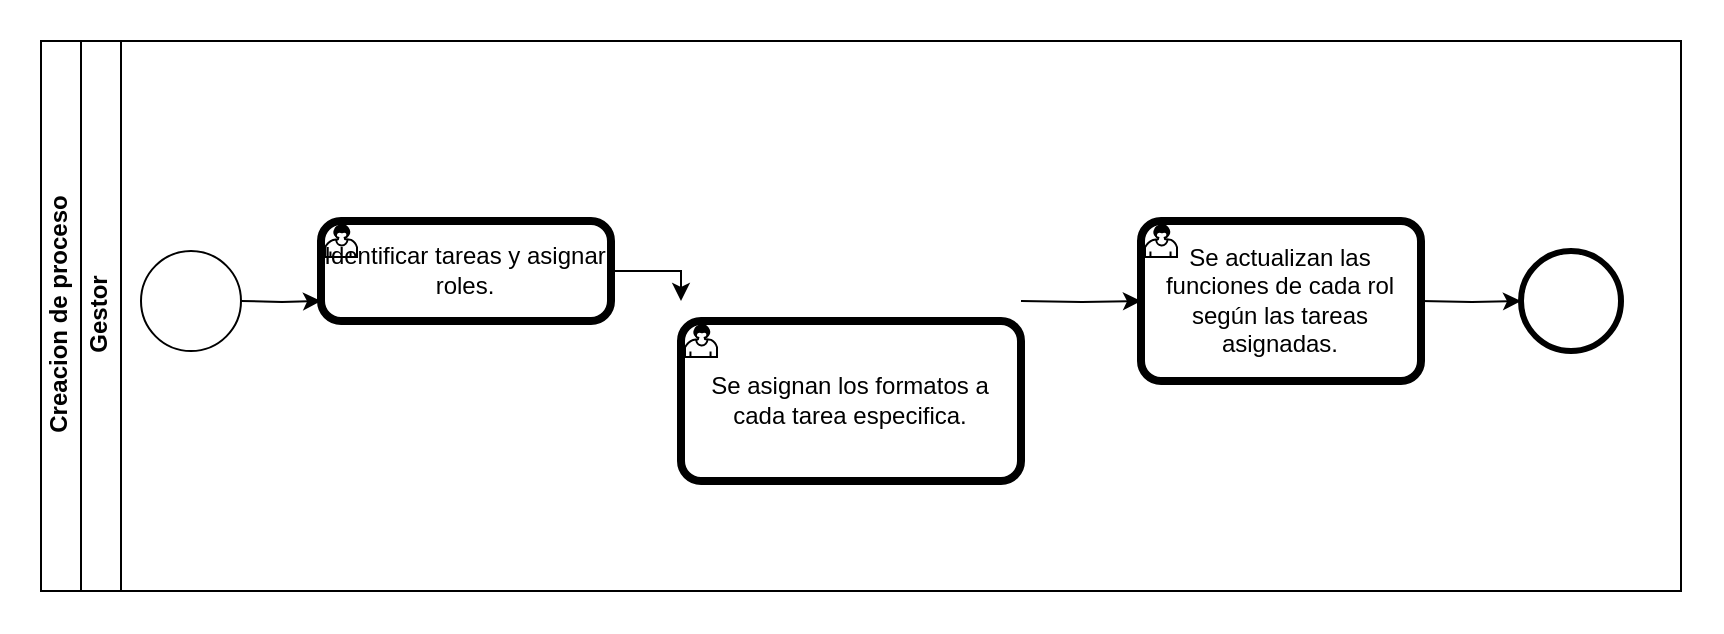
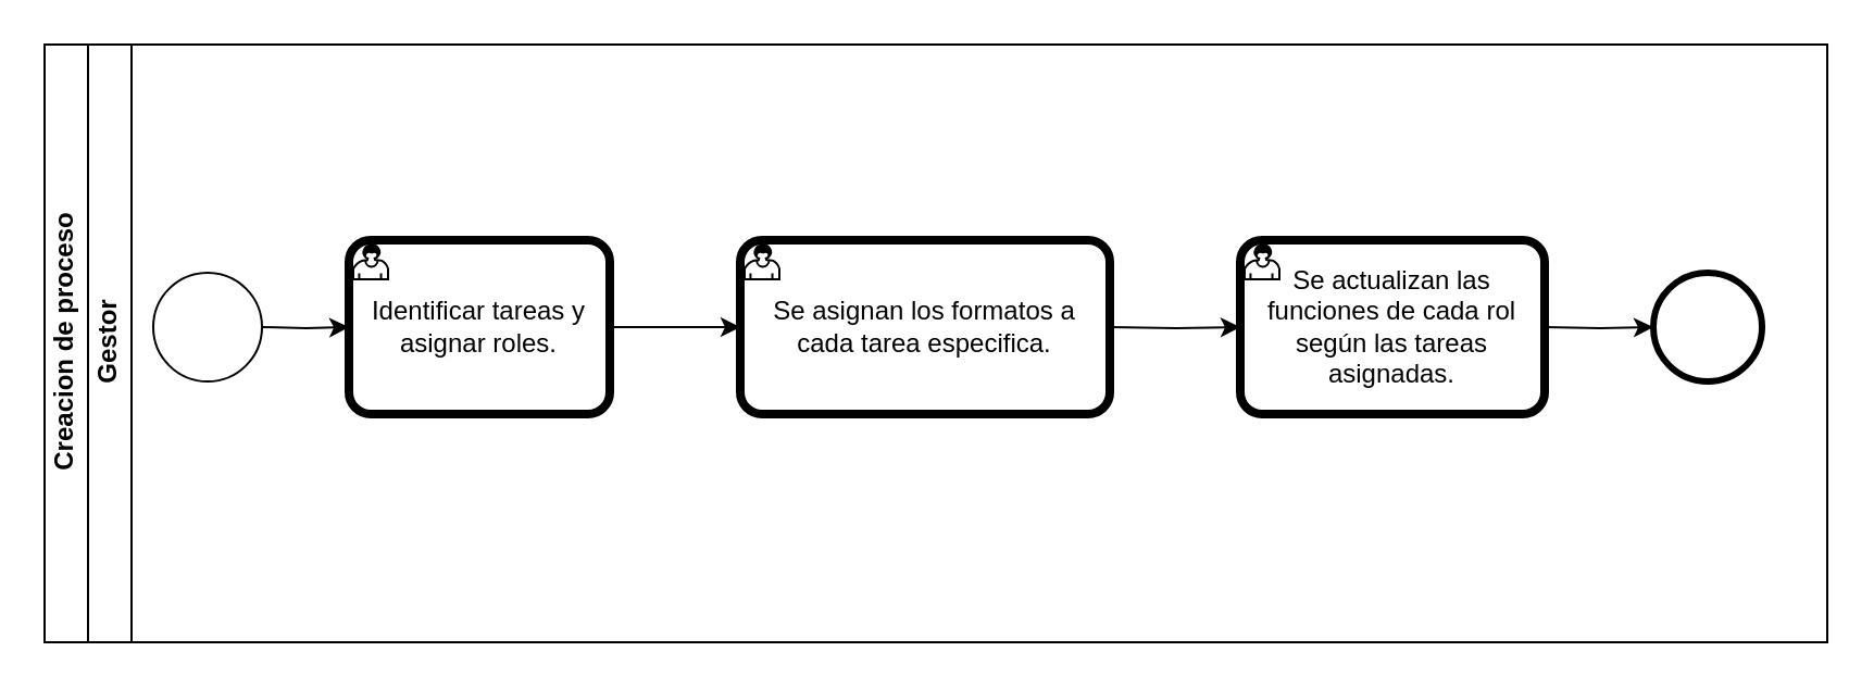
  <mxCell id="0" />
  <mxCell id="1" parent="0" />
  <mxCell id="2" value="Creacion de proceso" style="swimlane;childLayout=stackLayout;resizeParent=1;resizeParentMax=0;horizontal=0;startSize=20;horizontalStack=0;html=1;" vertex="1" parent="1"><mxGeometry x="20" y="20" width="820" height="275" as="geometry" /></mxCell>
  <mxCell id="3" value="Gestor" style="swimlane;startSize=20;horizontal=0;html=1;" vertex="1" parent="2"><mxGeometry x="20" width="800" height="275" as="geometry"><mxRectangle x="20" width="700" height="30" as="alternateBounds" /></mxGeometry></mxCell>
  <mxCell id="4" value="" style="edgeStyle=orthogonalEdgeStyle;rounded=0;orthogonalLoop=1;jettySize=auto;html=1;entryX=0;entryY=0.5;entryDx=0;entryDy=0;" edge="1" parent="3"><mxGeometry relative="1" as="geometry"><mxPoint x="80" y="130" as="sourcePoint" /><mxPoint x="120" y="130" as="targetPoint" /><Array as="points" /></mxGeometry></mxCell>
  <mxCell id="5" value="" style="edgeStyle=orthogonalEdgeStyle;rounded=0;orthogonalLoop=1;jettySize=auto;html=1;entryX=0;entryY=0.5;entryDx=0;entryDy=0;entryPerimeter=0;" edge="1" parent="3" target="10"><mxGeometry relative="1" as="geometry"><mxPoint x="470" y="130" as="sourcePoint" /><mxPoint x="510" y="130" as="targetPoint" /></mxGeometry></mxCell>
  <mxCell id="6" value="" style="edgeStyle=orthogonalEdgeStyle;rounded=0;orthogonalLoop=1;jettySize=auto;html=1;entryX=0;entryY=0.5;entryDx=0;entryDy=0;entryPerimeter=0;" edge="1" parent="3" target="12"><mxGeometry relative="1" as="geometry"><mxPoint x="670" y="130" as="sourcePoint" /><mxPoint x="710" y="130" as="targetPoint" /></mxGeometry></mxCell>
- <mxCell id="7" value="Se asignan los formatos a cada tarea especifica." style="points=[[0.25,0,0],[0.5,0,0],[0.75,0,0],[1,0.25,0],[1,0.5,0],[1,0.75,0],[0.75,1,0],[0.5,1,0],[0.25,1,0],[0,0.75,0],[0,0.5,0],[0,0.25,0]];shape=mxgraph.bpmn.task;whiteSpace=wrap;rectStyle=rounded;size=10;html=1;container=1;expand=0;collapsible=0;bpmnShapeType=call;taskMarker=user;" vertex="1" parent="3"><mxGeometry x="300" y="140" width="170" height="80" as="geometry" /></mxCell>
+ <mxCell id="7" value="Se asignan los formatos a cada tarea especifica." style="points=[[0.25,0,0],[0.5,0,0],[0.75,0,0],[1,0.25,0],[1,0.5,0],[1,0.75,0],[0.75,1,0],[0.5,1,0],[0.25,1,0],[0,0.75,0],[0,0.5,0],[0,0.25,0]];shape=mxgraph.bpmn.task;whiteSpace=wrap;rectStyle=rounded;size=10;html=1;container=1;expand=0;collapsible=0;bpmnShapeType=call;taskMarker=user;" vertex="1" parent="3"><mxGeometry x="300" y="90" width="170" height="80" as="geometry" /></mxCell>
  <mxCell id="8" style="edgeStyle=orthogonalEdgeStyle;rounded=0;orthogonalLoop=1;jettySize=auto;html=1;exitX=1;exitY=0.5;exitDx=0;exitDy=0;exitPerimeter=0;" edge="1" parent="3" source="9"><mxGeometry relative="1" as="geometry"><mxPoint x="300" y="130" as="targetPoint" /></mxGeometry></mxCell>
- <mxCell id="9" value="Identificar tareas y asignar roles." style="points=[[0.25,0,0],[0.5,0,0],[0.75,0,0],[1,0.25,0],[1,0.5,0],[1,0.75,0],[0.75,1,0],[0.5,1,0],[0.25,1,0],[0,0.75,0],[0,0.5,0],[0,0.25,0]];shape=mxgraph.bpmn.task;whiteSpace=wrap;rectStyle=rounded;size=10;html=1;container=1;expand=0;collapsible=0;bpmnShapeType=call;taskMarker=user;" vertex="1" parent="3"><mxGeometry x="120" y="90" width="145" height="50" as="geometry" /></mxCell>
+ <mxCell id="9" value="Identificar tareas y asignar roles." style="points=[[0.25,0,0],[0.5,0,0],[0.75,0,0],[1,0.25,0],[1,0.5,0],[1,0.75,0],[0.75,1,0],[0.5,1,0],[0.25,1,0],[0,0.75,0],[0,0.5,0],[0,0.25,0]];shape=mxgraph.bpmn.task;whiteSpace=wrap;rectStyle=rounded;size=10;html=1;container=1;expand=0;collapsible=0;bpmnShapeType=call;taskMarker=user;" vertex="1" parent="3"><mxGeometry x="120" y="90" width="120" height="80" as="geometry" /></mxCell>
  <mxCell id="10" value="Se actualizan las funciones de cada rol según las tareas asignadas." style="points=[[0.25,0,0],[0.5,0,0],[0.75,0,0],[1,0.25,0],[1,0.5,0],[1,0.75,0],[0.75,1,0],[0.5,1,0],[0.25,1,0],[0,0.75,0],[0,0.5,0],[0,0.25,0]];shape=mxgraph.bpmn.task;whiteSpace=wrap;rectStyle=rounded;size=10;html=1;container=1;expand=0;collapsible=0;bpmnShapeType=call;taskMarker=user;" vertex="1" parent="3"><mxGeometry x="530" y="90" width="140" height="80" as="geometry" /></mxCell>
  <mxCell id="11" value="" style="points=[[0.145,0.145,0],[0.5,0,0],[0.855,0.145,0],[1,0.5,0],[0.855,0.855,0],[0.5,1,0],[0.145,0.855,0],[0,0.5,0]];shape=mxgraph.bpmn.event;html=1;verticalLabelPosition=bottom;labelBackgroundColor=#ffffff;verticalAlign=top;align=center;perimeter=ellipsePerimeter;outlineConnect=0;aspect=fixed;outline=standard;symbol=general;direction=south;" vertex="1" parent="3"><mxGeometry x="30" y="105" width="50" height="50" as="geometry" /></mxCell>
  <mxCell id="12" value="" style="points=[[0.145,0.145,0],[0.5,0,0],[0.855,0.145,0],[1,0.5,0],[0.855,0.855,0],[0.5,1,0],[0.145,0.855,0],[0,0.5,0]];shape=mxgraph.bpmn.event;html=1;verticalLabelPosition=bottom;labelBackgroundColor=#ffffff;verticalAlign=top;align=center;perimeter=ellipsePerimeter;outlineConnect=0;aspect=fixed;outline=end;symbol=terminate2;" vertex="1" parent="3"><mxGeometry x="720" y="105" width="50" height="50" as="geometry" /></mxCell>
